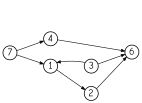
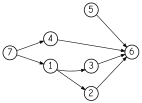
  digraph {
    fontname="Comic Neue"
    rankdir=LR
    node [fixedsize=true fontname="Comic Neue" shape=circle]
    edge [arrowsize=0.5 fontname="Comic Neue" penwidth=0.75]
+   5 [width=.26]
    6 [width=.26]
    4 [width=.26]
    3 [width=.26]
    2 [width=.26]
    1 [width=.26]
    n7 [label=7 width=.26]
+   5 -> 6
    4 -> 6
    3 -> 6
    2 -> 6
-   3 -> 1
+   1 -> 3
    1 -> 2
    n7 -> 4
    n7 -> 1
  }
